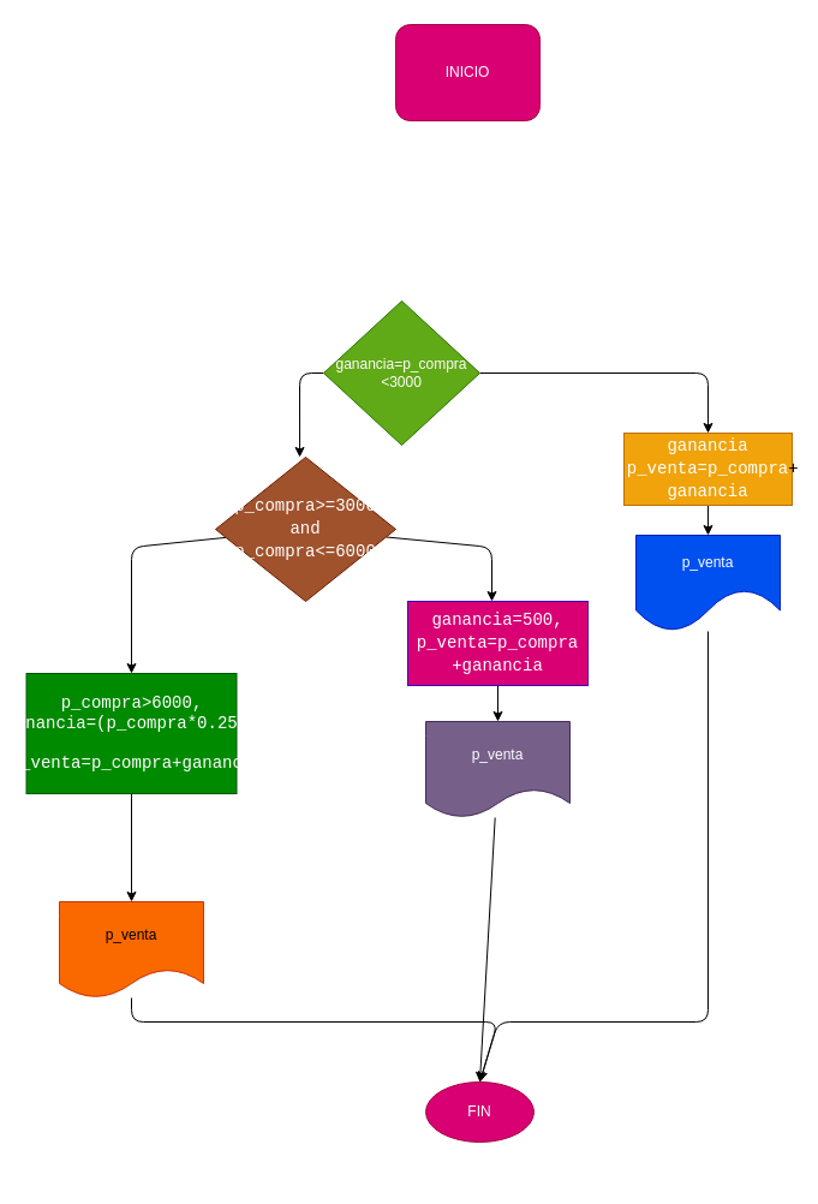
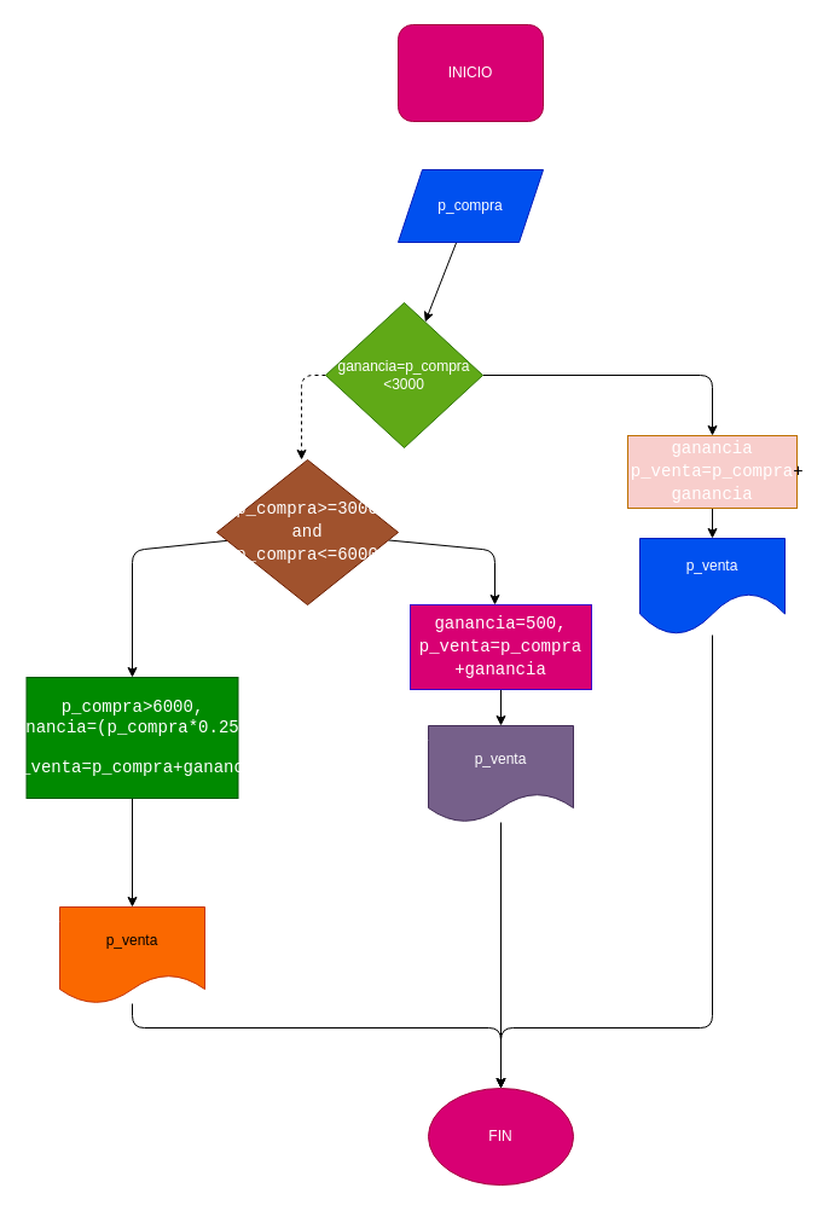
  <mxCell id="0" />
  <mxCell id="1" parent="0" />
  <mxCell id="2" value="INICIO" style="whiteSpace=wrap;html=1;fillColor=#d80073;fontColor=#ffffff;strokeColor=#A50040;rounded=1;" parent="1" vertex="1"><mxGeometry x="328" y="20" width="120" height="80" as="geometry" /></mxCell>
+ <mxCell id="3" style="edgeStyle=none;html=1;" parent="1" source="4" target="7" edge="1"><mxGeometry relative="1" as="geometry" /></mxCell>
+ <mxCell id="4" value="p_compra" style="shape=parallelogram;perimeter=parallelogramPerimeter;whiteSpace=wrap;html=1;fixedSize=1;fillColor=#0050ef;fontColor=#ffffff;strokeColor=#001DBC;" parent="1" vertex="1"><mxGeometry x="328" y="140" width="120" height="60" as="geometry" /></mxCell>
  <mxCell id="5" value="" style="edgeStyle=none;html=1;" edge="1" parent="1" source="7"><mxGeometry relative="1" as="geometry"><mxPoint x="588" y="360" as="targetPoint" /><Array as="points"><mxPoint x="588" y="310" /></Array></mxGeometry></mxCell>
- <mxCell id="6" style="edgeStyle=none;html=1;entryX=0.467;entryY=0;entryDx=0;entryDy=0;entryPerimeter=0;fontColor=#FFFFFF;" edge="1" parent="1" source="7" target="14"><mxGeometry relative="1" as="geometry"><Array as="points"><mxPoint x="248" y="310" /></Array></mxGeometry></mxCell>
+ <mxCell id="6" style="edgeStyle=none;html=1;entryX=0.467;entryY=0;entryDx=0;entryDy=0;entryPerimeter=0;fontColor=#FFFFFF;dashed=1;" edge="1" parent="1" source="7" target="14"><mxGeometry relative="1" as="geometry"><Array as="points"><mxPoint x="248" y="310" /></Array></mxGeometry></mxCell>
  <mxCell id="7" value="ganancia=p_compra&lt;br&gt;&amp;lt;3000" style="rhombus;whiteSpace=wrap;html=1;fillColor=#60a917;fontColor=#ffffff;strokeColor=#2D7600;" parent="1" vertex="1"><mxGeometry x="268" y="250" width="130" height="120" as="geometry" /></mxCell>
  <mxCell id="8" style="edgeStyle=none;html=1;fontColor=#FFFFFF;entryX=0.5;entryY=0;entryDx=0;entryDy=0;" edge="1" parent="1" source="9" target="22"><mxGeometry relative="1" as="geometry"><mxPoint x="408" y="850" as="targetPoint" /><Array as="points"><mxPoint x="588" y="850" /><mxPoint x="413" y="850" /></Array></mxGeometry></mxCell>
  <mxCell id="9" value="p_venta" style="shape=document;whiteSpace=wrap;html=1;boundedLbl=1;fillColor=#0050ef;strokeColor=#001DBC;fontColor=#ffffff;size=0.438;" vertex="1" parent="1"><mxGeometry x="528" y="445" width="120" height="80" as="geometry" /></mxCell>
  <mxCell id="10" value="" style="edgeStyle=none;html=1;" edge="1" parent="1" source="11" target="9"><mxGeometry relative="1" as="geometry" /></mxCell>
- <mxCell id="11" value="&lt;div style=&quot;font-family: Consolas, &amp;quot;Courier New&amp;quot;, monospace; font-size: 14px; line-height: 19px;&quot;&gt;&lt;div style=&quot;&quot;&gt;&lt;font color=&quot;#ffffff&quot;&gt;ganancia&lt;/font&gt;&lt;/div&gt;&lt;div style=&quot;&quot;&gt;&lt;font color=&quot;#ffffff&quot;&gt;&amp;nbsp;p_venta=p_compra&lt;/font&gt;&lt;span style=&quot;background-color: initial;&quot;&gt;+&lt;/span&gt;&lt;/div&gt;&lt;div style=&quot;&quot;&gt;&lt;font color=&quot;#ffffff&quot;&gt;ganancia&lt;/font&gt;&lt;/div&gt;&lt;/div&gt;" style="rounded=0;whiteSpace=wrap;html=1;fillColor=#f0a30a;fontColor=#000000;strokeColor=#BD7000;" vertex="1" parent="1"><mxGeometry x="518" y="360" width="140" height="60" as="geometry" /></mxCell>
+ <mxCell id="11" value="&lt;div style=&quot;font-family: Consolas, &amp;quot;Courier New&amp;quot;, monospace; font-size: 14px; line-height: 19px;&quot;&gt;&lt;div style=&quot;&quot;&gt;&lt;font color=&quot;#ffffff&quot;&gt;ganancia&lt;/font&gt;&lt;/div&gt;&lt;div style=&quot;&quot;&gt;&lt;font color=&quot;#ffffff&quot;&gt;&amp;nbsp;p_venta=p_compra&lt;/font&gt;&lt;span style=&quot;background-color: initial;&quot;&gt;+&lt;/span&gt;&lt;/div&gt;&lt;div style=&quot;&quot;&gt;&lt;font color=&quot;#ffffff&quot;&gt;ganancia&lt;/font&gt;&lt;/div&gt;&lt;/div&gt;" style="rounded=0;whiteSpace=wrap;html=1;fillColor=#f8cecc;fontColor=#000000;strokeColor=#BD7000;" vertex="1" parent="1"><mxGeometry x="518" y="360" width="140" height="60" as="geometry" /></mxCell>
  <mxCell id="12" value="" style="edgeStyle=none;html=1;fontColor=#FFFFFF;" edge="1" parent="1" source="14"><mxGeometry relative="1" as="geometry"><mxPoint x="408" y="500" as="targetPoint" /><Array as="points"><mxPoint x="408" y="455" /></Array></mxGeometry></mxCell>
  <mxCell id="13" style="edgeStyle=none;html=1;entryX=0.5;entryY=0;entryDx=0;entryDy=0;fontColor=#FFFFFF;" edge="1" parent="1" source="14" target="23"><mxGeometry relative="1" as="geometry"><mxPoint x="108" y="520" as="targetPoint" /><Array as="points"><mxPoint x="108" y="455" /></Array></mxGeometry></mxCell>
  <mxCell id="14" value="&lt;div style=&quot;font-family: Consolas, &amp;quot;Courier New&amp;quot;, monospace; font-size: 14px; line-height: 19px;&quot;&gt;p_compra&amp;gt;=3000 and p_compra&amp;lt;=6000&lt;/div&gt;" style="rhombus;whiteSpace=wrap;html=1;labelBackgroundColor=none;fontColor=#ffffff;fillColor=#a0522d;strokeColor=#6D1F00;" vertex="1" parent="1"><mxGeometry x="178" y="380" width="150" height="120" as="geometry" /></mxCell>
  <mxCell id="15" value="" style="edgeStyle=none;html=1;fontColor=#FFFFFF;" edge="1" parent="1" source="16" target="18"><mxGeometry relative="1" as="geometry" /></mxCell>
  <mxCell id="16" value="&lt;div style=&quot;font-family: Consolas, &amp;quot;Courier New&amp;quot;, monospace; font-size: 14px; line-height: 19px;&quot;&gt;&lt;div style=&quot;&quot;&gt;&lt;div style=&quot;line-height: 19px;&quot;&gt;&lt;div style=&quot;&quot;&gt;ganancia=500,&lt;/div&gt;&lt;div style=&quot;&quot;&gt;&lt;span style=&quot;background-color: initial;&quot;&gt;p_venta=p_compra&lt;/span&gt;&lt;/div&gt;&lt;div style=&quot;&quot;&gt;&lt;span style=&quot;background-color: initial;&quot;&gt;+ganancia&lt;/span&gt;&lt;/div&gt;&lt;/div&gt;&lt;/div&gt;&lt;/div&gt;" style="rounded=0;whiteSpace=wrap;html=1;fillColor=#d80073;fontColor=#ffffff;strokeColor=#3700CC;" vertex="1" parent="1"><mxGeometry x="338" y="500" width="150" height="70" as="geometry" /></mxCell>
  <mxCell id="17" style="edgeStyle=none;html=1;fontColor=#FFFFFF;entryX=0.5;entryY=0;entryDx=0;entryDy=0;" edge="1" parent="1" source="18" target="22"><mxGeometry relative="1" as="geometry"><mxPoint x="413" y="840" as="targetPoint" /></mxGeometry></mxCell>
  <mxCell id="18" value="p_venta" style="shape=document;whiteSpace=wrap;html=1;boundedLbl=1;fillColor=#76608a;strokeColor=#432D57;fontColor=#ffffff;" vertex="1" parent="1"><mxGeometry x="353" y="600" width="120" height="80" as="geometry" /></mxCell>
  <mxCell id="19" value="" style="edgeStyle=none;html=1;fontColor=#FFFFFF;" edge="1" parent="1" source="23" target="21"><mxGeometry relative="1" as="geometry"><mxPoint x="108" y="700" as="sourcePoint" /></mxGeometry></mxCell>
  <mxCell id="20" style="edgeStyle=none;html=1;fontColor=#FFFFFF;entryX=0.5;entryY=0;entryDx=0;entryDy=0;" edge="1" parent="1" source="21" target="22"><mxGeometry relative="1" as="geometry"><mxPoint x="408" y="900" as="targetPoint" /><Array as="points"><mxPoint x="108" y="850" /><mxPoint x="413" y="850" /></Array></mxGeometry></mxCell>
  <mxCell id="21" value="p_venta" style="shape=document;whiteSpace=wrap;html=1;boundedLbl=1;fillColor=#fa6800;strokeColor=#C73500;fontColor=#000000;labelBackgroundColor=none;" vertex="1" parent="1"><mxGeometry x="48" y="750" width="120" height="80" as="geometry" /></mxCell>
- <mxCell id="22" value="FIN" style="ellipse;whiteSpace=wrap;html=1;labelBackgroundColor=none;fontColor=#ffffff;fillColor=#d80073;strokeColor=#A50040;" vertex="1" parent="1"><mxGeometry x="353" y="900" width="90" height="50" as="geometry" /></mxCell>
+ <mxCell id="22" value="FIN" style="ellipse;whiteSpace=wrap;html=1;labelBackgroundColor=none;fontColor=#ffffff;fillColor=#d80073;strokeColor=#A50040;" vertex="1" parent="1"><mxGeometry x="353" y="900" width="120" height="80" as="geometry" /></mxCell>
  <mxCell id="23" value="&lt;div style=&quot;font-family: Consolas, &amp;quot;Courier New&amp;quot;, monospace; font-size: 14px;&quot;&gt;p_compra&amp;gt;6000,&lt;/div&gt;&lt;div style=&quot;font-family: Consolas, &amp;quot;Courier New&amp;quot;, monospace; font-size: 14px;&quot;&gt;ganancia=(p_compra*0.25)&lt;span style=&quot;background-color: initial;&quot;&gt;&amp;nbsp; &amp;nbsp; &amp;nbsp;p_venta=p_compra+ganancia&lt;/span&gt;&lt;/div&gt;" style="rounded=0;whiteSpace=wrap;html=1;labelBackgroundColor=none;fontColor=#ffffff;fillColor=#008a00;strokeColor=#005700;" vertex="1" parent="1"><mxGeometry x="20.5" y="560" width="175" height="100" as="geometry" /></mxCell>
